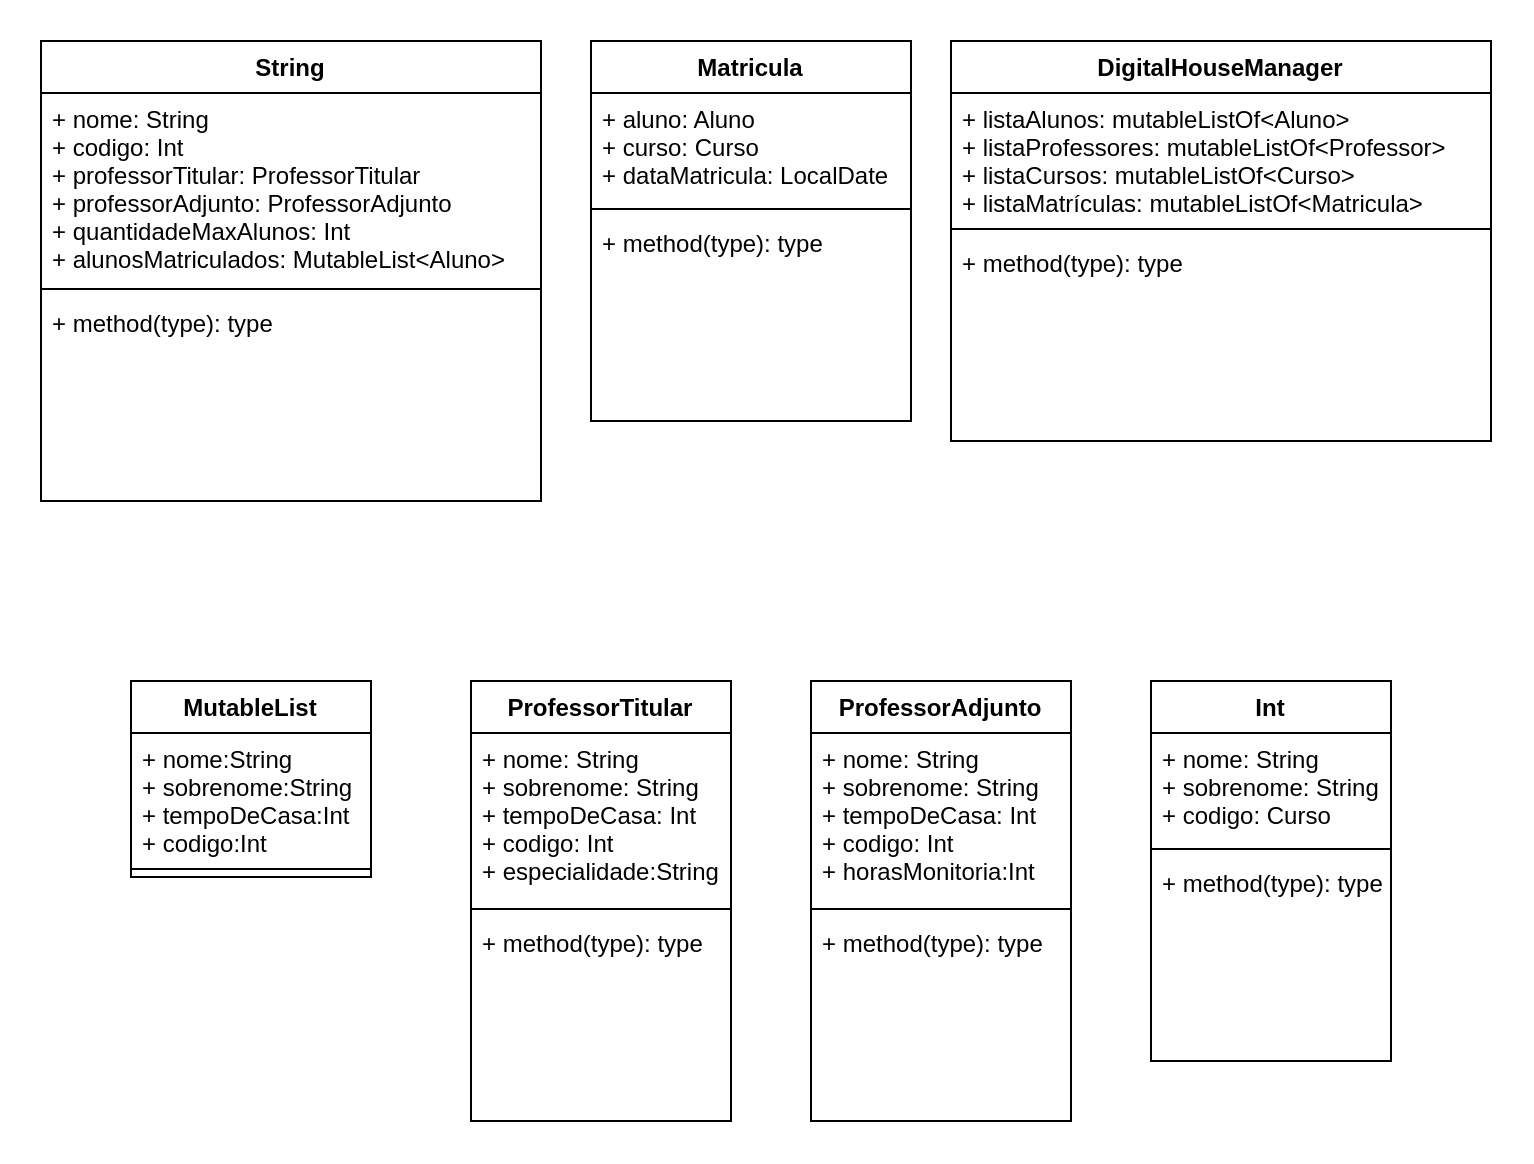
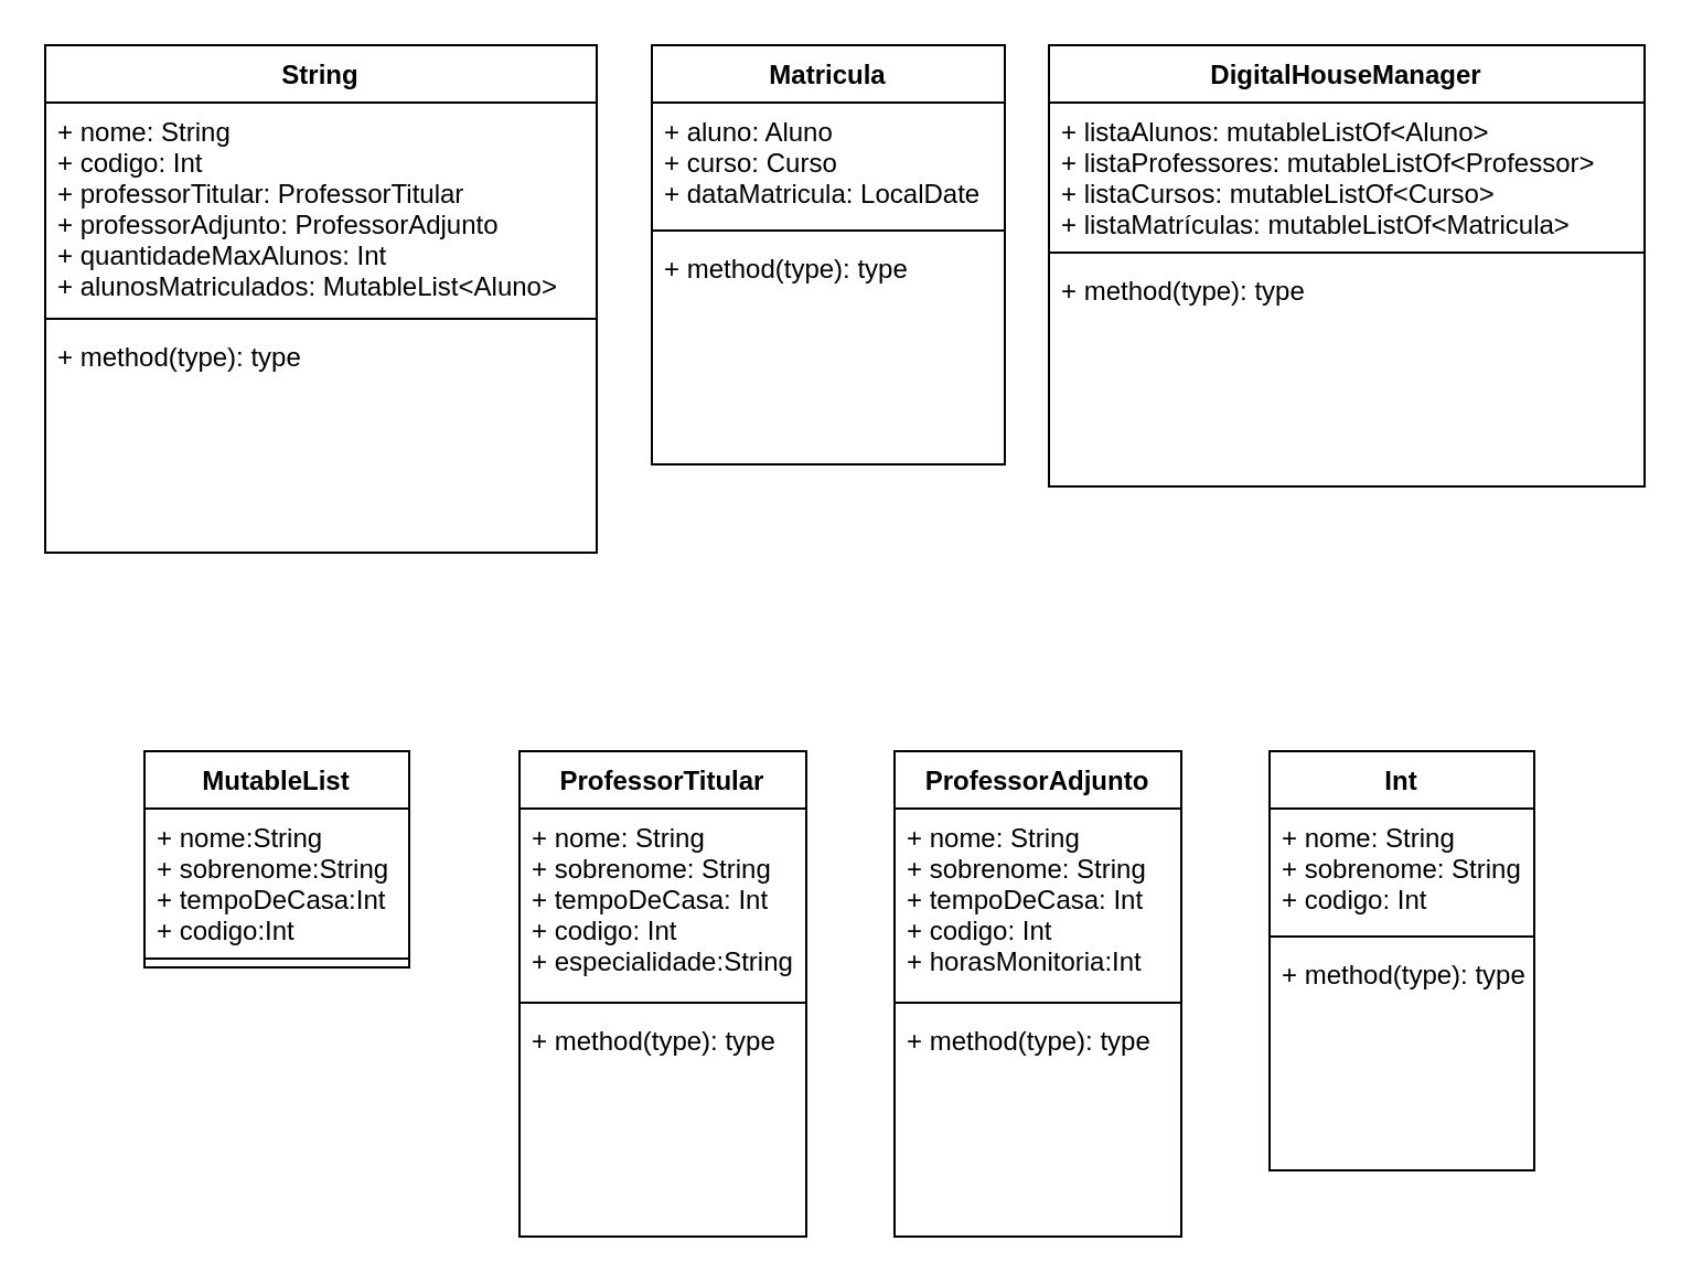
  <mxCell id="0" />
  <mxCell id="1" parent="0" />
  <mxCell id="2" value="MutableList" style="swimlane;fontStyle=1;align=center;verticalAlign=top;childLayout=stackLayout;horizontal=1;startSize=26;horizontalStack=0;resizeParent=1;resizeParentMax=0;resizeLast=0;collapsible=1;marginBottom=0;" parent="1" vertex="1"><mxGeometry x="65" y="340" width="120" height="98" as="geometry" /></mxCell>
  <mxCell id="3" value="+ nome:String&#10;+ sobrenome:String&#10;+ tempoDeCasa:Int&#10;+ codigo:Int" style="text;strokeColor=none;fillColor=none;align=left;verticalAlign=top;spacingLeft=4;spacingRight=4;overflow=hidden;rotatable=0;points=[[0,0.5],[1,0.5]];portConstraint=eastwest;" parent="2" vertex="1"><mxGeometry y="26" width="120" height="64" as="geometry" /></mxCell>
  <mxCell id="4" value="" style="line;strokeWidth=1;fillColor=none;align=left;verticalAlign=middle;spacingTop=-1;spacingLeft=3;spacingRight=3;rotatable=0;labelPosition=right;points=[];portConstraint=eastwest;" parent="2" vertex="1"><mxGeometry y="90" width="120" height="8" as="geometry" /></mxCell>
  <mxCell id="5" value="ProfessorTitular" style="swimlane;fontStyle=1;align=center;verticalAlign=top;childLayout=stackLayout;horizontal=1;startSize=26;horizontalStack=0;resizeParent=1;resizeParentMax=0;resizeLast=0;collapsible=1;marginBottom=0;" parent="1" vertex="1"><mxGeometry x="235" y="340" width="130" height="220" as="geometry" /></mxCell>
  <mxCell id="6" value="+ nome: String&#10;+ sobrenome: String&#10;+ tempoDeCasa: Int&#10;+ codigo: Int&#10;+ especialidade:String" style="text;strokeColor=none;fillColor=none;align=left;verticalAlign=top;spacingLeft=4;spacingRight=4;overflow=hidden;rotatable=0;points=[[0,0.5],[1,0.5]];portConstraint=eastwest;" parent="5" vertex="1"><mxGeometry y="26" width="130" height="84" as="geometry" /></mxCell>
  <mxCell id="7" value="" style="line;strokeWidth=1;fillColor=none;align=left;verticalAlign=middle;spacingTop=-1;spacingLeft=3;spacingRight=3;rotatable=0;labelPosition=right;points=[];portConstraint=eastwest;" parent="5" vertex="1"><mxGeometry y="110" width="130" height="8" as="geometry" /></mxCell>
  <mxCell id="8" value="+ method(type): type" style="text;strokeColor=none;fillColor=none;align=left;verticalAlign=top;spacingLeft=4;spacingRight=4;overflow=hidden;rotatable=0;points=[[0,0.5],[1,0.5]];portConstraint=eastwest;" parent="5" vertex="1"><mxGeometry y="118" width="130" height="102" as="geometry" /></mxCell>
  <mxCell id="9" value="ProfessorAdjunto" style="swimlane;fontStyle=1;align=center;verticalAlign=top;childLayout=stackLayout;horizontal=1;startSize=26;horizontalStack=0;resizeParent=1;resizeParentMax=0;resizeLast=0;collapsible=1;marginBottom=0;" parent="1" vertex="1"><mxGeometry x="405" y="340" width="130" height="220" as="geometry" /></mxCell>
  <mxCell id="10" value="+ nome: String&#10;+ sobrenome: String&#10;+ tempoDeCasa: Int&#10;+ codigo: Int&#10;+ horasMonitoria:Int" style="text;strokeColor=none;fillColor=none;align=left;verticalAlign=top;spacingLeft=4;spacingRight=4;overflow=hidden;rotatable=0;points=[[0,0.5],[1,0.5]];portConstraint=eastwest;" parent="9" vertex="1"><mxGeometry y="26" width="130" height="84" as="geometry" /></mxCell>
  <mxCell id="11" value="" style="line;strokeWidth=1;fillColor=none;align=left;verticalAlign=middle;spacingTop=-1;spacingLeft=3;spacingRight=3;rotatable=0;labelPosition=right;points=[];portConstraint=eastwest;" parent="9" vertex="1"><mxGeometry y="110" width="130" height="8" as="geometry" /></mxCell>
  <mxCell id="12" value="+ method(type): type" style="text;strokeColor=none;fillColor=none;align=left;verticalAlign=top;spacingLeft=4;spacingRight=4;overflow=hidden;rotatable=0;points=[[0,0.5],[1,0.5]];portConstraint=eastwest;" parent="9" vertex="1"><mxGeometry y="118" width="130" height="102" as="geometry" /></mxCell>
  <mxCell id="13" value="Int" style="swimlane;fontStyle=1;align=center;verticalAlign=top;childLayout=stackLayout;horizontal=1;startSize=26;horizontalStack=0;resizeParent=1;resizeParentMax=0;resizeLast=0;collapsible=1;marginBottom=0;" parent="1" vertex="1"><mxGeometry x="575" y="340" width="120" height="190" as="geometry" /></mxCell>
- <mxCell id="14" value="+ nome: String&#10;+ sobrenome: String&#10;+ codigo: Curso" style="text;strokeColor=none;fillColor=none;align=left;verticalAlign=top;spacingLeft=4;spacingRight=4;overflow=hidden;rotatable=0;points=[[0,0.5],[1,0.5]];portConstraint=eastwest;" parent="13" vertex="1"><mxGeometry y="26" width="120" height="54" as="geometry" /></mxCell>
+ <mxCell id="14" value="+ nome: String&#10;+ sobrenome: String&#10;+ codigo: Int" style="text;strokeColor=none;fillColor=none;align=left;verticalAlign=top;spacingLeft=4;spacingRight=4;overflow=hidden;rotatable=0;points=[[0,0.5],[1,0.5]];portConstraint=eastwest;" parent="13" vertex="1"><mxGeometry y="26" width="120" height="54" as="geometry" /></mxCell>
  <mxCell id="15" value="" style="line;strokeWidth=1;fillColor=none;align=left;verticalAlign=middle;spacingTop=-1;spacingLeft=3;spacingRight=3;rotatable=0;labelPosition=right;points=[];portConstraint=eastwest;" parent="13" vertex="1"><mxGeometry y="80" width="120" height="8" as="geometry" /></mxCell>
  <mxCell id="16" value="+ method(type): type" style="text;strokeColor=none;fillColor=none;align=left;verticalAlign=top;spacingLeft=4;spacingRight=4;overflow=hidden;rotatable=0;points=[[0,0.5],[1,0.5]];portConstraint=eastwest;" parent="13" vertex="1"><mxGeometry y="88" width="120" height="102" as="geometry" /></mxCell>
  <mxCell id="17" value="String" style="swimlane;fontStyle=1;align=center;verticalAlign=top;childLayout=stackLayout;horizontal=1;startSize=26;horizontalStack=0;resizeParent=1;resizeParentMax=0;resizeLast=0;collapsible=1;marginBottom=0;" parent="1" vertex="1"><mxGeometry x="20" y="20" width="250" height="230" as="geometry" /></mxCell>
  <mxCell id="18" value="+ nome: String&#10;+ codigo: Int&#10;+ professorTitular: ProfessorTitular&#10;+ professorAdjunto: ProfessorAdjunto&#10;+ quantidadeMaxAlunos: Int&#10;+ alunosMatriculados: MutableList&lt;Aluno&gt;" style="text;strokeColor=none;fillColor=none;align=left;verticalAlign=top;spacingLeft=4;spacingRight=4;overflow=hidden;rotatable=0;points=[[0,0.5],[1,0.5]];portConstraint=eastwest;" parent="17" vertex="1"><mxGeometry y="26" width="250" height="94" as="geometry" /></mxCell>
  <mxCell id="19" value="" style="line;strokeWidth=1;fillColor=none;align=left;verticalAlign=middle;spacingTop=-1;spacingLeft=3;spacingRight=3;rotatable=0;labelPosition=right;points=[];portConstraint=eastwest;" parent="17" vertex="1"><mxGeometry y="120" width="250" height="8" as="geometry" /></mxCell>
  <mxCell id="20" value="+ method(type): type" style="text;strokeColor=none;fillColor=none;align=left;verticalAlign=top;spacingLeft=4;spacingRight=4;overflow=hidden;rotatable=0;points=[[0,0.5],[1,0.5]];portConstraint=eastwest;" parent="17" vertex="1"><mxGeometry y="128" width="250" height="102" as="geometry" /></mxCell>
  <mxCell id="21" value="Matricula" style="swimlane;fontStyle=1;align=center;verticalAlign=top;childLayout=stackLayout;horizontal=1;startSize=26;horizontalStack=0;resizeParent=1;resizeParentMax=0;resizeLast=0;collapsible=1;marginBottom=0;" parent="1" vertex="1"><mxGeometry x="295" y="20" width="160" height="190" as="geometry" /></mxCell>
  <mxCell id="22" value="+ aluno: Aluno&#10;+ curso: Curso&#10;+ dataMatricula: LocalDate" style="text;strokeColor=none;fillColor=none;align=left;verticalAlign=top;spacingLeft=4;spacingRight=4;overflow=hidden;rotatable=0;points=[[0,0.5],[1,0.5]];portConstraint=eastwest;" parent="21" vertex="1"><mxGeometry y="26" width="160" height="54" as="geometry" /></mxCell>
  <mxCell id="23" value="" style="line;strokeWidth=1;fillColor=none;align=left;verticalAlign=middle;spacingTop=-1;spacingLeft=3;spacingRight=3;rotatable=0;labelPosition=right;points=[];portConstraint=eastwest;" parent="21" vertex="1"><mxGeometry y="80" width="160" height="8" as="geometry" /></mxCell>
  <mxCell id="24" value="+ method(type): type" style="text;strokeColor=none;fillColor=none;align=left;verticalAlign=top;spacingLeft=4;spacingRight=4;overflow=hidden;rotatable=0;points=[[0,0.5],[1,0.5]];portConstraint=eastwest;" parent="21" vertex="1"><mxGeometry y="88" width="160" height="102" as="geometry" /></mxCell>
  <mxCell id="25" value="DigitalHouseManager" style="swimlane;fontStyle=1;align=center;verticalAlign=top;childLayout=stackLayout;horizontal=1;startSize=26;horizontalStack=0;resizeParent=1;resizeParentMax=0;resizeLast=0;collapsible=1;marginBottom=0;" parent="1" vertex="1"><mxGeometry x="475" y="20" width="270" height="200" as="geometry" /></mxCell>
  <mxCell id="26" value="+ listaAlunos: mutableListOf&lt;Aluno&gt;&#10;+ listaProfessores: mutableListOf&lt;Professor&gt;&#10;+ listaCursos: mutableListOf&lt;Curso&gt;&#10;+ listaMatrículas: mutableListOf&lt;Matricula&gt;" style="text;strokeColor=none;fillColor=none;align=left;verticalAlign=top;spacingLeft=4;spacingRight=4;overflow=hidden;rotatable=0;points=[[0,0.5],[1,0.5]];portConstraint=eastwest;" parent="25" vertex="1"><mxGeometry y="26" width="270" height="64" as="geometry" /></mxCell>
  <mxCell id="27" value="" style="line;strokeWidth=1;fillColor=none;align=left;verticalAlign=middle;spacingTop=-1;spacingLeft=3;spacingRight=3;rotatable=0;labelPosition=right;points=[];portConstraint=eastwest;" parent="25" vertex="1"><mxGeometry y="90" width="270" height="8" as="geometry" /></mxCell>
  <mxCell id="28" value="+ method(type): type" style="text;strokeColor=none;fillColor=none;align=left;verticalAlign=top;spacingLeft=4;spacingRight=4;overflow=hidden;rotatable=0;points=[[0,0.5],[1,0.5]];portConstraint=eastwest;" parent="25" vertex="1"><mxGeometry y="98" width="270" height="102" as="geometry" /></mxCell>
